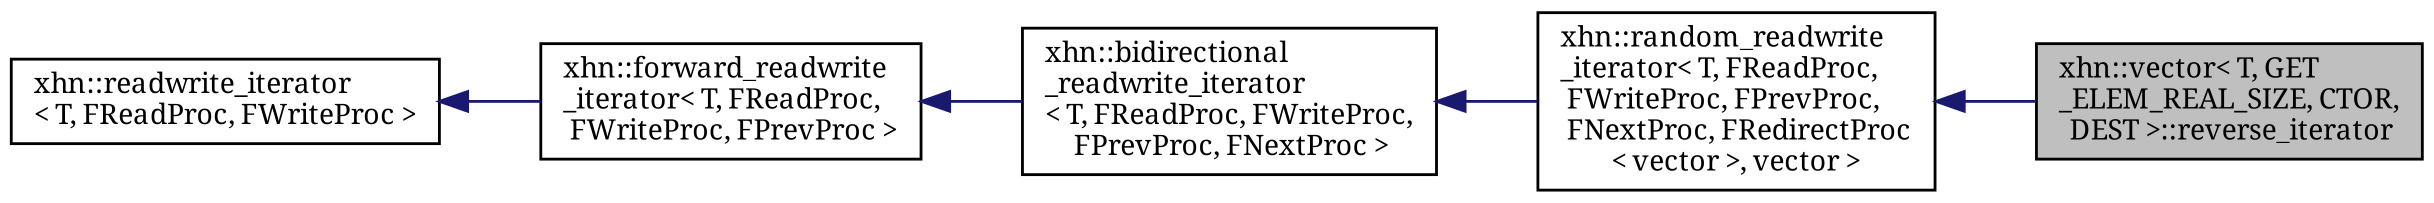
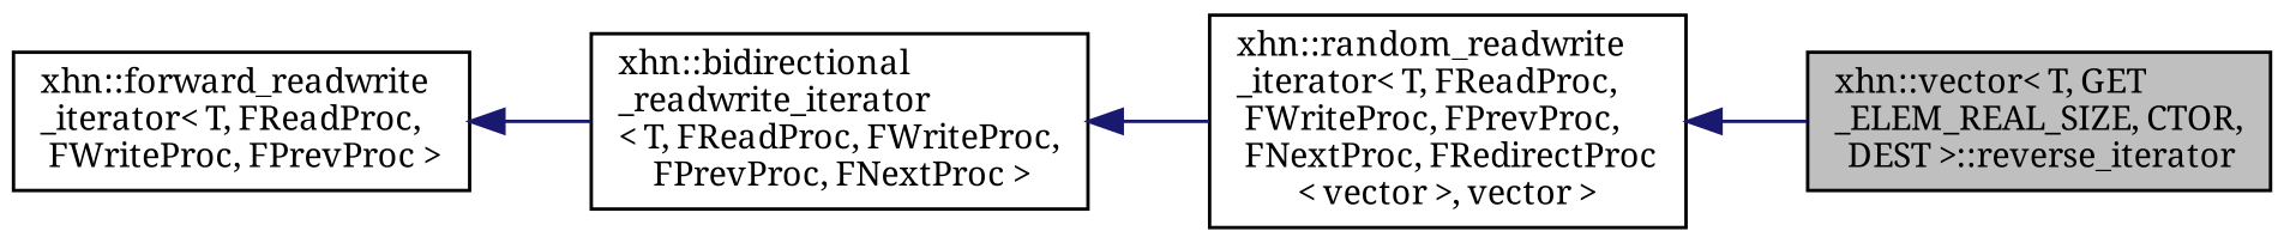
  digraph {
    rankdir=LR
    fontname="Noto Serif"
    node [color=black fillcolor=white fontname="Noto Serif" fontsize=10 shape=record style=filled]
    edge [color=midnightblue dir=back fontname="Noto Serif" fontsize=10 labelfontname=Helvetica labelfontsize=10 style=solid]
    n1 [fillcolor=grey75 fontcolor=black height=0.2 label="xhn::vector\< T, GET\l_ELEM_REAL_SIZE, CTOR,\l DEST \>::reverse_iterator" width=0.4]
    n2 [height=0.2 label="xhn::random_readwrite\l_iterator\< T, FReadProc,\l FWriteProc, FPrevProc,\l FNextProc, FRedirectProc\l\< vector \>, vector \>" width=0.4]
    n3 [height=0.2 label="xhn::bidirectional\l_readwrite_iterator\l\< T, FReadProc, FWriteProc,\l FPrevProc, FNextProc \>" width=0.4]
    n4 [height=0.2 label="xhn::forward_readwrite\l_iterator\< T, FReadProc,\l FWriteProc, FPrevProc \>" width=0.4]
-   n5 [height=0.2 label="xhn::readwrite_iterator\l\< T, FReadProc, FWriteProc \>" width=0.4]
    n2 -> n1
    n3 -> n2
    n4 -> n3
-   n5 -> n4
  }
